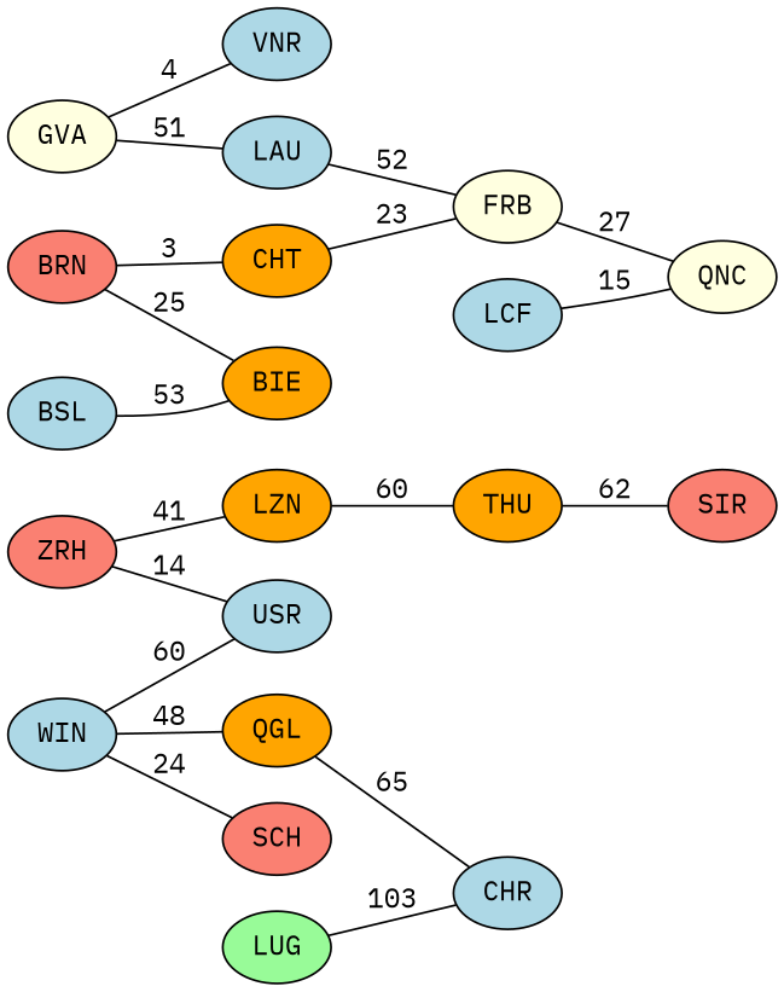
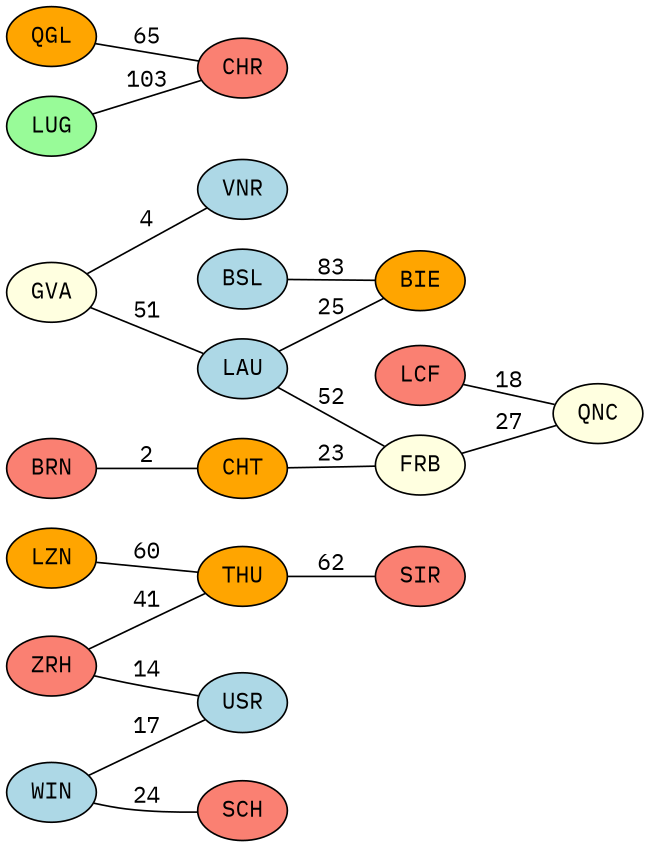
  graph {
    fontname="IBM Plex Mono"
    rankdir=LR
    node [fillcolor=lightblue fontname="IBM Plex Mono" style=filled]
    edge [fontname="IBM Plex Mono"]
    ZRH [fillcolor=salmon]
    LZN [fillcolor=orange]
    USR
    THU [fillcolor=orange]
    GVA [fillcolor=lightyellow]
    LAU
    VNR
    FRB [fillcolor=lightyellow]
    BIE [fillcolor=orange]
    BSL
    QNC [fillcolor=lightyellow]
    BRN [fillcolor=salmon]
    CHT [fillcolor=orange]
    WIN
    QGL [fillcolor=orange]
    SCH [fillcolor=salmon]
-   CHR
+   CHR [fillcolor=salmon]
    SIR [fillcolor=salmon]
    LUG [fillcolor=palegreen]
-   LCF
-   ZRH -- LZN [label=41]
+   LCF [fillcolor=salmon]
+   ZRH -- THU [label=41]
    ZRH -- USR [label=14]
    LZN -- THU [label=60]
    THU -- SIR [label=62]
    GVA -- LAU [label=51]
    GVA -- VNR [label=4]
    LAU -- FRB [label=52]
    FRB -- QNC [label=27]
-   BSL -- BIE [label=53]
-   BRN -- BIE [label=25]
-   BRN -- CHT [label=3]
+   BSL -- BIE [label=83]
+   LAU -- BIE [label=25]
+   BRN -- CHT [label=2]
    CHT -- FRB [label=23]
-   WIN -- USR [label=60]
-   WIN -- QGL [label=48]
+   WIN -- USR [label=17]
    WIN -- SCH [label=24]
    QGL -- CHR [label=65]
    LUG -- CHR [label=103]
-   LCF -- QNC [label=15]
+   LCF -- QNC [label=18]
  }
